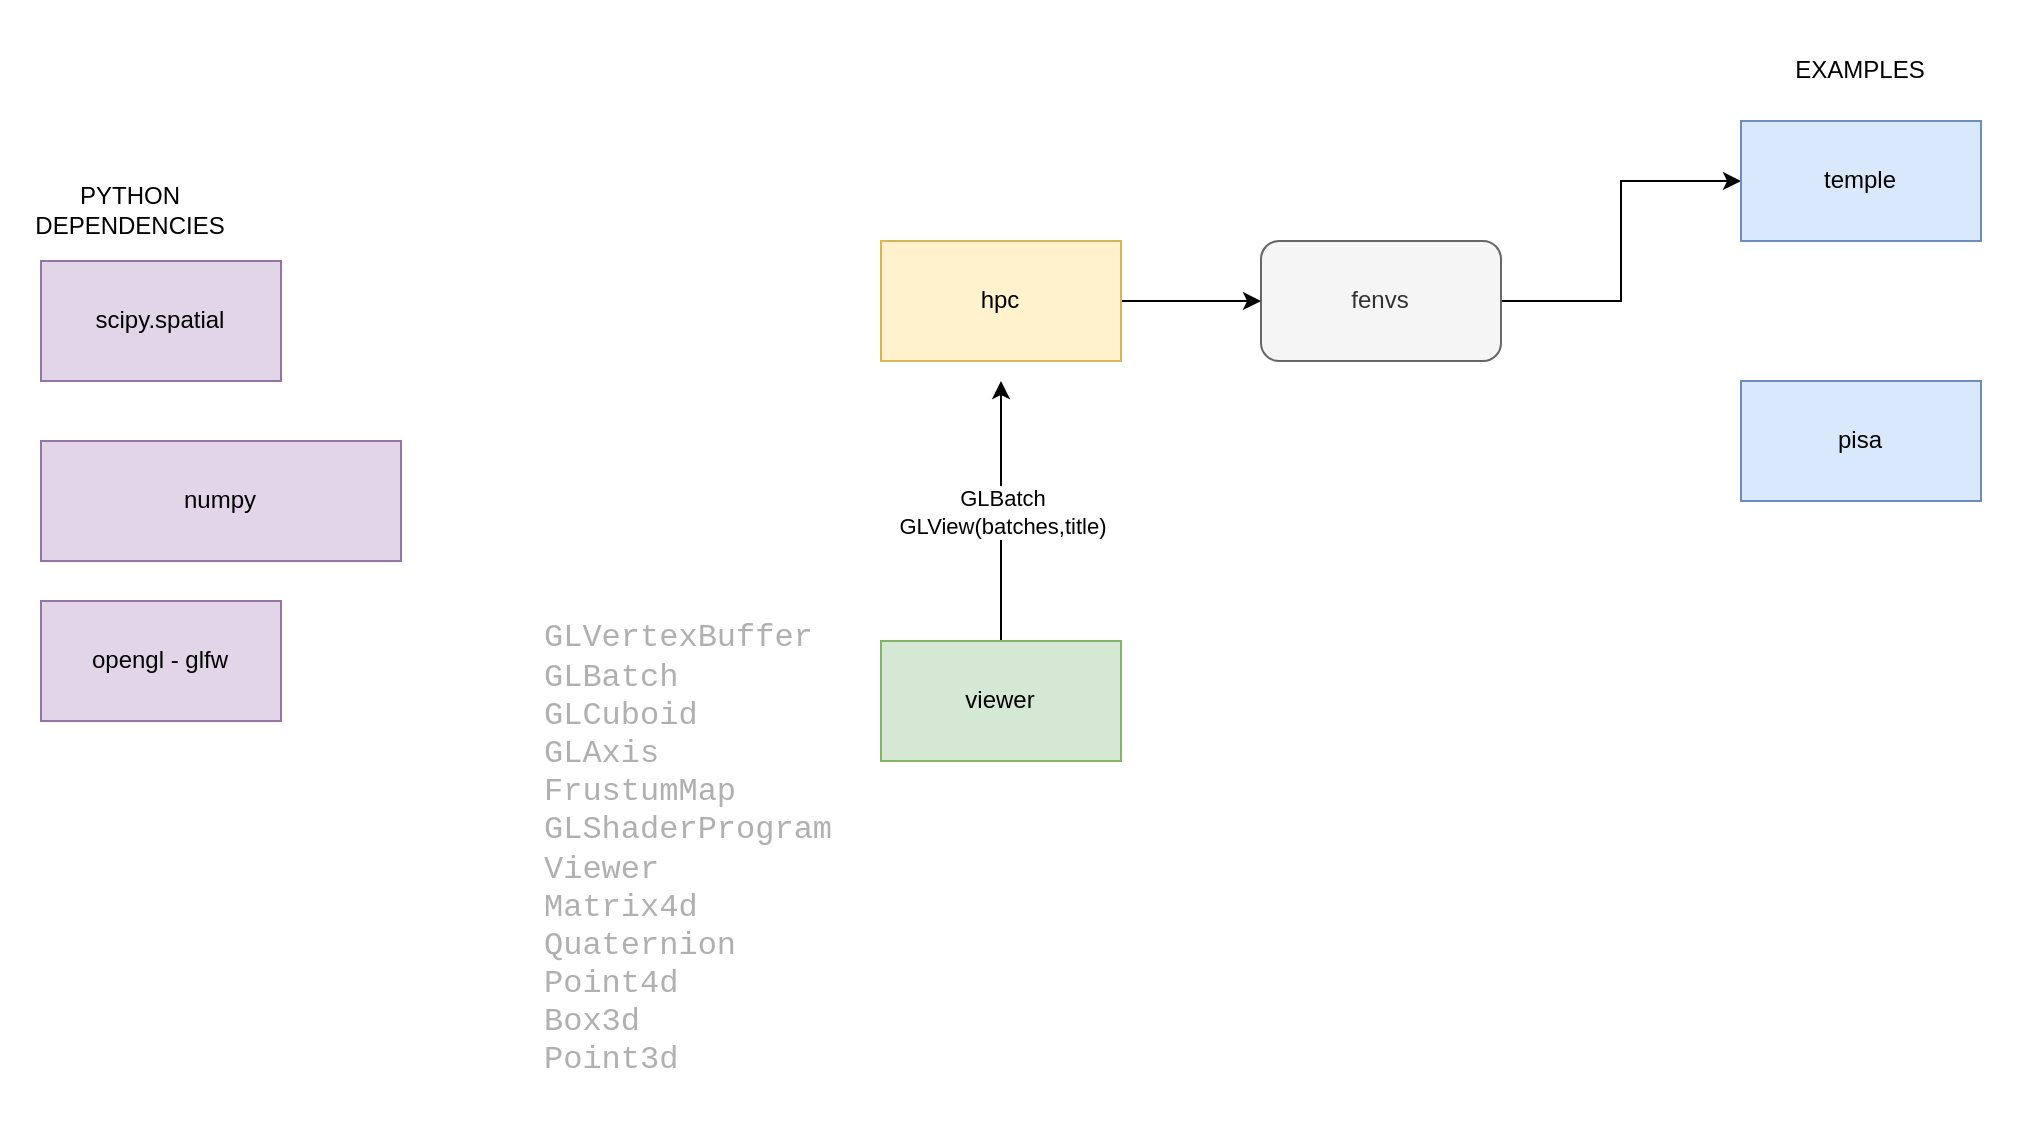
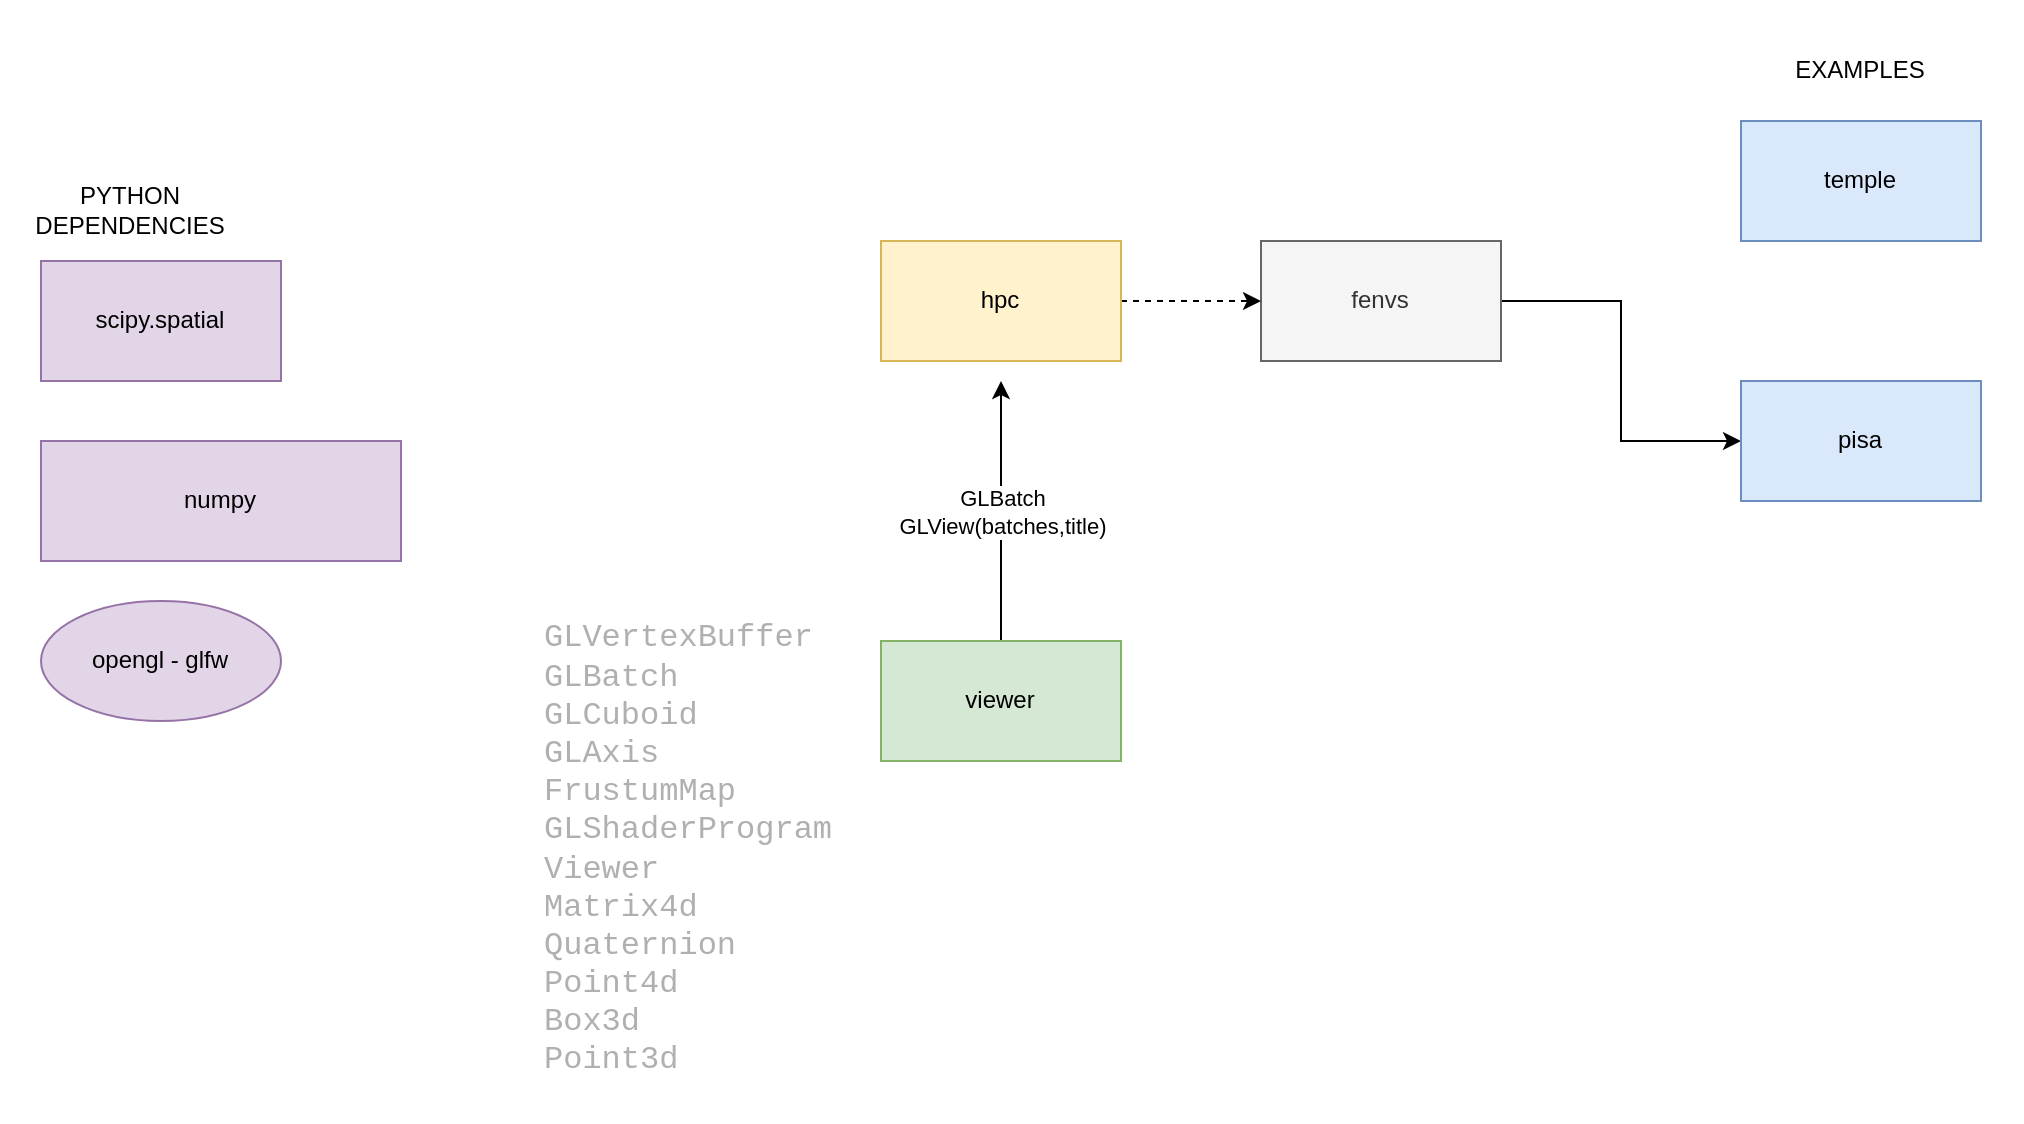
  <mxCell id="0" />
  <mxCell id="1" parent="0" />
- <mxCell id="3" style="edgeStyle=orthogonalEdgeStyle;rounded=0;orthogonalLoop=1;jettySize=auto;html=1;entryX=0;entryY=0.5;entryDx=0;entryDy=0;" parent="1" source="4" target="10" edge="1"><mxGeometry relative="1" as="geometry" /></mxCell>
- <mxCell id="4" value="fenvs" style="whiteSpace=wrap;html=1;fillColor=#f5f5f5;fontColor=#333333;strokeColor=#666666;rounded=1;" parent="1" vertex="1"><mxGeometry x="630" y="120" width="120" height="60" as="geometry" /></mxCell>
- <mxCell id="5" style="edgeStyle=orthogonalEdgeStyle;rounded=0;orthogonalLoop=1;jettySize=auto;html=1;entryX=0;entryY=0.5;entryDx=0;entryDy=0;" parent="1" source="6" target="4" edge="1"><mxGeometry relative="1" as="geometry" /></mxCell>
+ <mxCell id="2" style="edgeStyle=orthogonalEdgeStyle;rounded=0;orthogonalLoop=1;jettySize=auto;html=1;entryX=0;entryY=0.5;entryDx=0;entryDy=0;" parent="1" source="4" target="9" edge="1"><mxGeometry relative="1" as="geometry" /></mxCell>
+ <mxCell id="4" value="fenvs" style="rounded=0;whiteSpace=wrap;html=1;fillColor=#f5f5f5;fontColor=#333333;strokeColor=#666666;" parent="1" vertex="1"><mxGeometry x="630" y="120" width="120" height="60" as="geometry" /></mxCell>
+ <mxCell id="5" style="edgeStyle=orthogonalEdgeStyle;rounded=0;orthogonalLoop=1;jettySize=auto;html=1;entryX=0;entryY=0.5;entryDx=0;entryDy=0;dashed=1;" parent="1" source="6" target="4" edge="1"><mxGeometry relative="1" as="geometry" /></mxCell>
  <mxCell id="6" value="hpc" style="rounded=0;whiteSpace=wrap;html=1;fillColor=#fff2cc;strokeColor=#d6b656;" parent="1" vertex="1"><mxGeometry x="440" y="120" width="120" height="60" as="geometry" /></mxCell>
  <mxCell id="7" value="numpy" style="rounded=0;whiteSpace=wrap;html=1;fillColor=#e1d5e7;strokeColor=#9673a6;" parent="1" vertex="1"><mxGeometry x="20" y="220" width="180" height="60" as="geometry" /></mxCell>
  <mxCell id="8" value="scipy.spatial" style="rounded=0;whiteSpace=wrap;html=1;fillColor=#e1d5e7;strokeColor=#9673a6;" parent="1" vertex="1"><mxGeometry x="20" y="130" width="120" height="60" as="geometry" /></mxCell>
  <mxCell id="9" value="pisa" style="rounded=0;whiteSpace=wrap;html=1;fillColor=#dae8fc;strokeColor=#6c8ebf;" parent="1" vertex="1"><mxGeometry x="870" y="190" width="120" height="60" as="geometry" /></mxCell>
  <mxCell id="10" value="temple" style="rounded=0;whiteSpace=wrap;html=1;fillColor=#dae8fc;strokeColor=#6c8ebf;" parent="1" vertex="1"><mxGeometry x="870" y="60" width="120" height="60" as="geometry" /></mxCell>
  <mxCell id="11" value="GLBatch&lt;br&gt;GLView(batches,title)" style="edgeStyle=orthogonalEdgeStyle;rounded=0;orthogonalLoop=1;jettySize=auto;html=1;" parent="1" source="12" edge="1"><mxGeometry relative="1" as="geometry"><mxPoint x="500" y="190" as="targetPoint" /></mxGeometry></mxCell>
  <mxCell id="12" value="viewer" style="rounded=0;whiteSpace=wrap;html=1;fillColor=#d5e8d4;strokeColor=#82b366;" parent="1" vertex="1"><mxGeometry x="440" y="320" width="120" height="60" as="geometry" /></mxCell>
- <mxCell id="13" value="opengl - glfw" style="rounded=0;whiteSpace=wrap;html=1;fillColor=#e1d5e7;strokeColor=#9673a6;" parent="1" vertex="1"><mxGeometry x="20" y="300" width="120" height="60" as="geometry" /></mxCell>
+ <mxCell id="13" value="opengl - glfw" style="ellipse;whiteSpace=wrap;html=1;fillColor=#e1d5e7;strokeColor=#9673a6;" parent="1" vertex="1"><mxGeometry x="20" y="300" width="120" height="60" as="geometry" /></mxCell>
  <mxCell id="14" value="EXAMPLES" style="text;html=1;strokeColor=none;fillColor=none;align=center;verticalAlign=middle;whiteSpace=wrap;rounded=0;" parent="1" vertex="1"><mxGeometry x="900" y="20" width="60" height="30" as="geometry" /></mxCell>
  <mxCell id="15" value="PYTHON DEPENDENCIES" style="text;html=1;strokeColor=none;fillColor=none;align=center;verticalAlign=middle;whiteSpace=wrap;rounded=0;" parent="1" vertex="1"><mxGeometry x="35" y="90" width="60" height="30" as="geometry" /></mxCell>
  <mxCell id="16" value="&lt;div style=&quot;font-size: 16px;&quot;&gt;&lt;/div&gt;GLVertexBuffer&lt;br&gt;GLBatch&lt;br&gt;GLCuboid&lt;br&gt;GLAxis&lt;br&gt;FrustumMap&lt;br&gt;GLShaderProgram&lt;br&gt;Viewer&lt;br&gt;Matrix4d&lt;br&gt;Quaternion&lt;br&gt;Point4d&lt;br&gt;Box3d&lt;br&gt;Point3d" style="text;html=1;strokeColor=none;fillColor=none;align=left;verticalAlign=middle;whiteSpace=wrap;rounded=0;fontSize=16;fontFamily=Courier New;fontColor=#B0B0B0;" parent="1" vertex="1"><mxGeometry x="270" y="310" width="230" height="230" as="geometry" /></mxCell>
